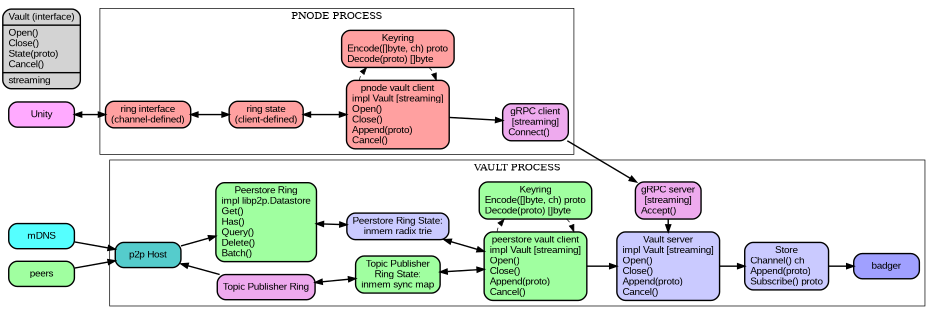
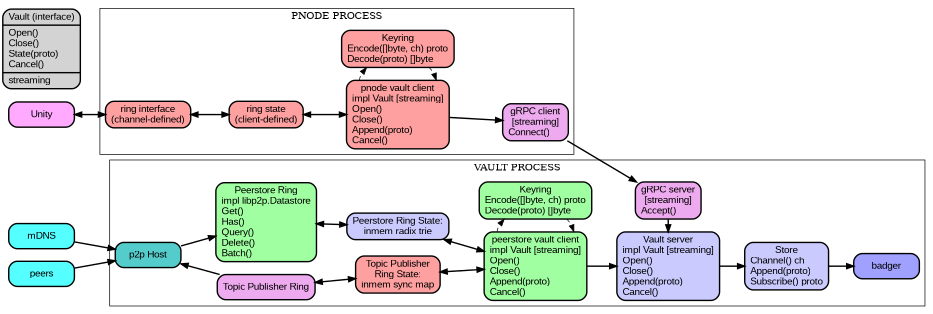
  digraph {
    compound=true
    rankdir=LR
    node [fillcolor="#a0ffa0" fontname=Arial shape=box style="rounded,filled,bold"]
    edge [fontname=Arial style=bold weight=2]
    Unity [fillcolor="#ffaaff" width=1.3]
    mDNS [fillcolor="#55ffff" width=1.3]
-   peers [width=1.3]
+   peers [fillcolor="#55ffff" width=1.3]
    n4 [label="Keyring\nEncode([]byte, ch) proto\lDecode(proto) []byte\l" width=1.3]
    n5 [label="peerstore vault client\nimpl Vault [streaming]\nOpen()\lClose()\lAppend(proto)\lCancel()\l" width=1.3]
    n6 [fillcolor="#cacaff" label="Vault server\nimpl Vault [streaming]\nOpen()\lClose()\lAppend(proto)\lCancel()\l" width=1.3]
    n7 [fillcolor="#eeaaee" label="gRPC server\n[streaming]\nAccept()\l" width=1.3]
    n8 [label="Peerstore Ring\nimpl libp2p.Datastore\nGet()\lHas()\lQuery()\lDelete()\lBatch()\l" width=1.3]
    n9 [fillcolor="#eeaaee" label="Topic Publisher Ring" width=1.3]
    n10 [fillcolor="#55cccc" label="p2p Host" width=1.3]
    n11 [fillcolor="#a0a0ff" label=badger width=1.3]
    n12 [fillcolor="#cacaff" label="Store\nChannel() ch\lAppend(proto)\lSubscribe() proto\l" width=1.3]
    n13 [fillcolor="#cacaff" label="Peerstore Ring State:\ninmem radix trie" width=1.3]
-   n14 [label="Topic Publisher\nRing State:\ninmem sync map" width=1.3]
+   n14 [fillcolor="#ffa0a0" label="Topic Publisher\nRing State:\ninmem sync map" width=1.3]
    n15 [fillcolor="#ffa0a0" label="Keyring\nEncode([]byte, ch) proto\lDecode(proto) []byte\l" width=1.3]
    n16 [fillcolor="#ffa0a0" label="pnode vault client\nimpl Vault [streaming]\nOpen()\lClose()\lAppend(proto)\lCancel()\l" width=1.3]
    n17 [fillcolor="#ffa0a0" label="ring interface\n(channel-defined)" width=1.3]
    n18 [fillcolor="#ffa0a0" label="ring state\n(client-defined)" width=1.3]
    n19 [fillcolor="#eeaaee" label="gRPC client\n[streaming]\nConnect()\l" width=1.3]
    n20 [label="{{Vault (interface)|Open()\lClose()\lState(proto)\lCancel()\l|streaming\l}}" shape=record width=1.3 fillcolor=""]
    subgraph sub_1 {
      rank=same
      Unity
      mDNS
      peers
    }
    subgraph cluster_2 {
      label="VAULT PROCESS"
      n10
      n11
      n12
      n13
      n14
      subgraph sub_3 {
        label="VAULT PROCESS"
        rank=same
        n4
        n5
      }
      subgraph sub_4 {
        label="VAULT PROCESS"
        rank=same
        n6
        n7
      }
      subgraph sub_5 {
        label="VAULT PROCESS"
        rank=same
        n8
        n9
      }
    }
    subgraph cluster_6 {
      label="PNODE PROCESS"
      n17
      n18
      n19
      subgraph sub_7 {
        label="PNODE PROCESS"
        rank=same
        n15
        n16
      }
    }
    Unity -> n17 [dir=both]
    mDNS -> n10
    peers -> n10
    n4 -> n5 [style=dashed weight=0.5]
    n5 -> n4 [style=dashed weight=0.5]
    n5 -> n6
    n6 -> n12
    n7 -> n6
    n8 -> n13 [dir=both]
    n9 -> n14 [dir=both]
    n10 -> n8
    n10 -> n9 [dir=back]
    n12 -> n11
    n13 -> n5 [dir=both]
    n14 -> n5 [dir=both]
    n15 -> n16 [style=dashed weight=0.5]
    n16 -> n15 [style=dashed weight=0.5]
    n16 -> n19
    n17 -> n18 [dir=both]
    n18 -> n16 [dir=both]
    n19 -> n7
  }
